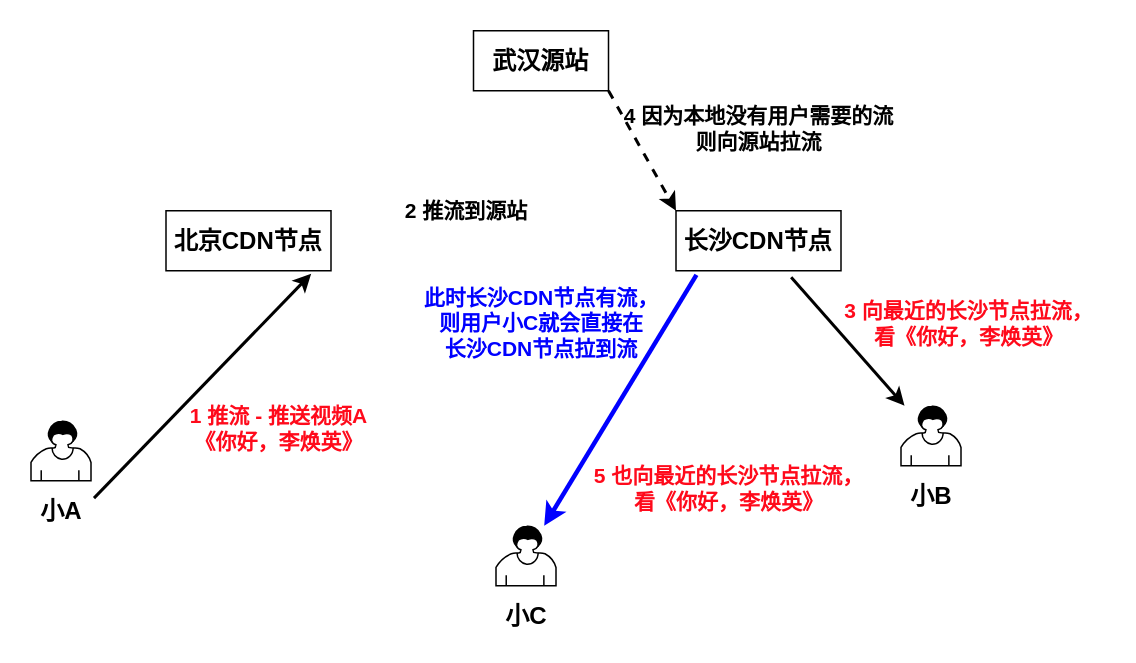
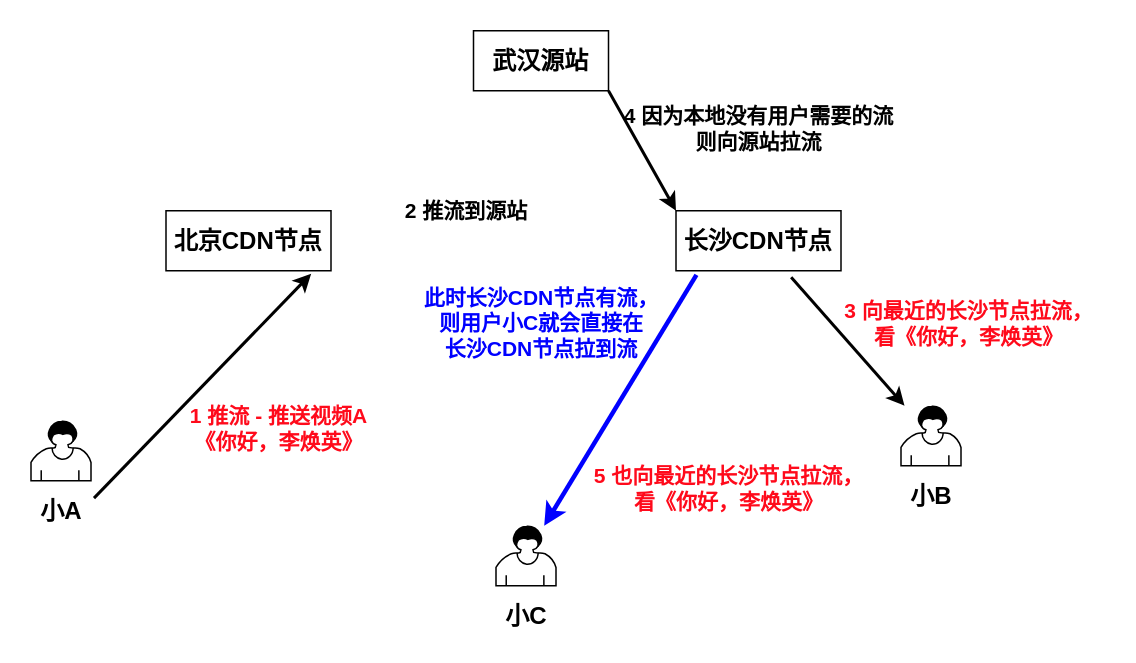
  <mxCell id="0" />
  <mxCell id="1" parent="0" />
  <mxCell id="2" value="&lt;font style=&quot;font-size: 16px&quot;&gt;&lt;b&gt;武汉源站&lt;/b&gt;&lt;/font&gt;" style="rounded=0;whiteSpace=wrap;html=1;" vertex="1" parent="1"><mxGeometry x="315" y="20" width="90" height="40" as="geometry" /></mxCell>
  <mxCell id="3" value="&lt;span style=&quot;font-size: 16px&quot;&gt;&lt;b&gt;北京CDN节点&lt;/b&gt;&lt;/span&gt;" style="rounded=0;whiteSpace=wrap;html=1;" vertex="1" parent="1"><mxGeometry x="110" y="140" width="110" height="40" as="geometry" /></mxCell>
  <mxCell id="4" value="&lt;font style=&quot;font-size: 16px&quot;&gt;&lt;b&gt;长沙CDN节点&lt;/b&gt;&lt;/font&gt;" style="rounded=0;whiteSpace=wrap;html=1;" vertex="1" parent="1"><mxGeometry x="450" y="140" width="110" height="40" as="geometry" /></mxCell>
  <mxCell id="5" value="" style="group" vertex="1" connectable="0" parent="1"><mxGeometry x="20" y="280" width="40" height="70" as="geometry" /></mxCell>
  <mxCell id="6" value="" style="shape=mxgraph.bpmn.user_task;html=1;outlineConnect=0;" vertex="1" parent="5"><mxGeometry width="40" height="40" as="geometry" /></mxCell>
  <mxCell id="7" value="&lt;font style=&quot;font-size: 16px&quot;&gt;&lt;b&gt;小A&lt;/b&gt;&lt;/font&gt;" style="text;html=1;resizable=0;autosize=1;align=center;verticalAlign=middle;points=[];fillColor=none;strokeColor=none;rounded=0;" vertex="1" parent="5"><mxGeometry y="50" width="40" height="20" as="geometry" /></mxCell>
  <mxCell id="8" value="" style="endArrow=classic;html=1;strokeWidth=2;entryX=0.88;entryY=1.05;entryDx=0;entryDy=0;entryPerimeter=0;exitX=1.05;exitY=0.08;exitDx=0;exitDy=0;exitPerimeter=0;" edge="1" parent="1" source="7" target="3"><mxGeometry width="50" height="50" relative="1" as="geometry"><mxPoint x="90" y="320" as="sourcePoint" /><mxPoint x="140" y="250" as="targetPoint" /></mxGeometry></mxCell>
  <mxCell id="9" value="&lt;font style=&quot;font-size: 14px&quot; color=&quot;#ff0a1b&quot;&gt;&lt;b&gt;1 推流 - 推送视频A&lt;br&gt;《你好，李焕英》&lt;/b&gt;&lt;/font&gt;" style="text;html=1;resizable=0;autosize=1;align=center;verticalAlign=middle;points=[];fillColor=none;strokeColor=none;rounded=0;" vertex="1" parent="1"><mxGeometry x="120" y="270" width="130" height="30" as="geometry" /></mxCell>
  <mxCell id="10" value="&lt;font style=&quot;font-size: 14px&quot;&gt;&lt;b&gt;2 推流到源站&lt;/b&gt;&lt;/font&gt;" style="text;html=1;resizable=0;autosize=1;align=center;verticalAlign=middle;points=[];fillColor=none;strokeColor=none;rounded=0;" vertex="1" parent="1"><mxGeometry x="260" y="130" width="100" height="20" as="geometry" /></mxCell>
  <mxCell id="11" value="" style="group" vertex="1" connectable="0" parent="1"><mxGeometry x="600" y="270" width="40" height="70" as="geometry" /></mxCell>
  <mxCell id="12" value="" style="shape=mxgraph.bpmn.user_task;html=1;outlineConnect=0;" vertex="1" parent="11"><mxGeometry width="40" height="40" as="geometry" /></mxCell>
  <mxCell id="13" value="&lt;font style=&quot;font-size: 16px&quot;&gt;&lt;b&gt;小B&lt;/b&gt;&lt;/font&gt;" style="text;html=1;resizable=0;autosize=1;align=center;verticalAlign=middle;points=[];fillColor=none;strokeColor=none;rounded=0;" vertex="1" parent="11"><mxGeometry y="50" width="40" height="20" as="geometry" /></mxCell>
  <mxCell id="14" value="" style="endArrow=classic;html=1;strokeWidth=2;exitX=0.698;exitY=1.11;exitDx=0;exitDy=0;exitPerimeter=0;" edge="1" parent="1" source="4" target="12"><mxGeometry width="50" height="50" relative="1" as="geometry"><mxPoint x="230" y="170" as="sourcePoint" /><mxPoint x="375.96" y="72.8" as="targetPoint" /></mxGeometry></mxCell>
  <mxCell id="15" value="&lt;font style=&quot;font-size: 14px&quot; color=&quot;#ff0a1b&quot;&gt;&lt;b&gt;3 向最近的长沙节点拉流，&lt;br&gt;看《你好，李焕英》&lt;br&gt;&lt;/b&gt;&lt;/font&gt;" style="text;html=1;resizable=0;autosize=1;align=center;verticalAlign=middle;points=[];fillColor=none;strokeColor=none;rounded=0;" vertex="1" parent="1"><mxGeometry x="555" y="200" width="180" height="30" as="geometry" /></mxCell>
- <mxCell id="16" value="" style="endArrow=classic;html=1;strokeWidth=2;exitX=1;exitY=1;exitDx=0;exitDy=0;entryX=0;entryY=0;entryDx=0;entryDy=0;dashed=1;" edge="1" parent="1" source="2" target="4"><mxGeometry width="50" height="50" relative="1" as="geometry"><mxPoint x="536.78" y="194.4" as="sourcePoint" /><mxPoint x="612.345" y="280" as="targetPoint" /></mxGeometry></mxCell>
+ <mxCell id="16" value="" style="endArrow=classic;html=1;strokeWidth=2;exitX=1;exitY=1;exitDx=0;exitDy=0;entryX=0;entryY=0;entryDx=0;entryDy=0;" edge="1" parent="1" source="2" target="4"><mxGeometry width="50" height="50" relative="1" as="geometry"><mxPoint x="536.78" y="194.4" as="sourcePoint" /><mxPoint x="612.345" y="280" as="targetPoint" /></mxGeometry></mxCell>
  <mxCell id="17" value="&lt;font style=&quot;font-size: 14px&quot;&gt;&lt;b&gt;4 因为本地没有用户需要的流&lt;br&gt;则向源站拉流&lt;br&gt;&lt;/b&gt;&lt;/font&gt;" style="text;html=1;resizable=0;autosize=1;align=center;verticalAlign=middle;points=[];fillColor=none;strokeColor=none;rounded=0;" vertex="1" parent="1"><mxGeometry x="405" y="70" width="200" height="30" as="geometry" /></mxCell>
  <mxCell id="18" value="" style="group" vertex="1" connectable="0" parent="1"><mxGeometry x="330" y="350" width="40" height="70" as="geometry" /></mxCell>
  <mxCell id="19" value="" style="shape=mxgraph.bpmn.user_task;html=1;outlineConnect=0;" vertex="1" parent="18"><mxGeometry width="40" height="40" as="geometry" /></mxCell>
  <mxCell id="20" value="&lt;font style=&quot;font-size: 16px&quot;&gt;&lt;b&gt;小C&lt;/b&gt;&lt;/font&gt;" style="text;html=1;resizable=0;autosize=1;align=center;verticalAlign=middle;points=[];fillColor=none;strokeColor=none;rounded=0;" vertex="1" parent="18"><mxGeometry y="50" width="40" height="20" as="geometry" /></mxCell>
  <mxCell id="21" value="" style="endArrow=classic;html=1;strokeWidth=3;strokeColor=#0000FF;exitX=0.124;exitY=1.07;exitDx=0;exitDy=0;exitPerimeter=0;" edge="1" parent="1" source="4" target="19"><mxGeometry width="50" height="50" relative="1" as="geometry"><mxPoint x="536.78" y="194.4" as="sourcePoint" /><mxPoint x="320" y="310" as="targetPoint" /></mxGeometry></mxCell>
  <mxCell id="22" value="&lt;font style=&quot;font-size: 14px&quot; color=&quot;#ff0a1b&quot;&gt;&lt;b&gt;5 也向最近的长沙节点拉流，&lt;br&gt;看《你好，李焕英》&lt;br&gt;&lt;/b&gt;&lt;/font&gt;" style="text;html=1;resizable=0;autosize=1;align=center;verticalAlign=middle;points=[];fillColor=none;strokeColor=none;rounded=0;" vertex="1" parent="1"><mxGeometry x="385" y="310" width="200" height="30" as="geometry" /></mxCell>
  <mxCell id="23" value="&lt;font style=&quot;font-size: 14px&quot;&gt;&lt;b&gt;&lt;font color=&quot;#0000ff&quot;&gt;此时长沙CDN节点有流，&lt;br&gt;则用户小C就会直接在&lt;br&gt;长沙CDN节点拉到流&lt;/font&gt;&lt;br&gt;&lt;/b&gt;&lt;/font&gt;" style="text;html=1;resizable=0;autosize=1;align=center;verticalAlign=middle;points=[];fillColor=none;strokeColor=none;rounded=0;" vertex="1" parent="1"><mxGeometry x="275" y="190" width="170" height="50" as="geometry" /></mxCell>
